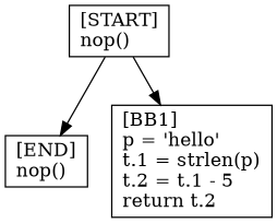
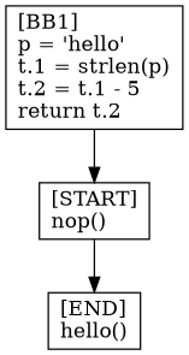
  digraph {
    node [shape=box]
-   n1 [label="[END]\lnop()\l"]
+   n1 [label="[END]\lhello()\l"]
    n2 [label="[START]\lnop()\l"]
    n3 [label="[BB1]\lp = 'hello'\lt.1 = strlen(p)\lt.2 = t.1 - 5\lreturn t.2\l"]
    n2 -> n1
-   n2 -> n3
+   n3 -> n2
  }
